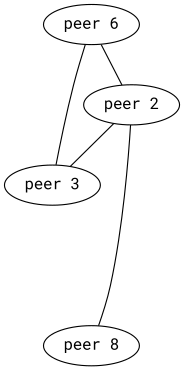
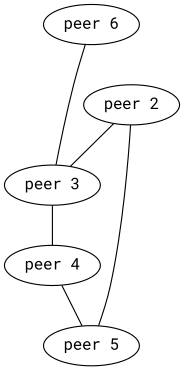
  graph {
    fontname="Roboto Mono"
    rankdir=TB
    node [fontname="Roboto Mono"]
    edge [fontname="Roboto Mono"]
    n1 [label="peer 6"]
    "peer 2"
    "peer 3"
-   "peer 5" [label="peer 8"]
-   n1 -- "peer 2"
+   "peer 5"
+   "peer 4"
    n1 -- "peer 3"
    "peer 2" -- "peer 3"
    "peer 2" -- "peer 5"
+   "peer 3" -- "peer 4"
+   "peer 4" -- "peer 5"
  }
